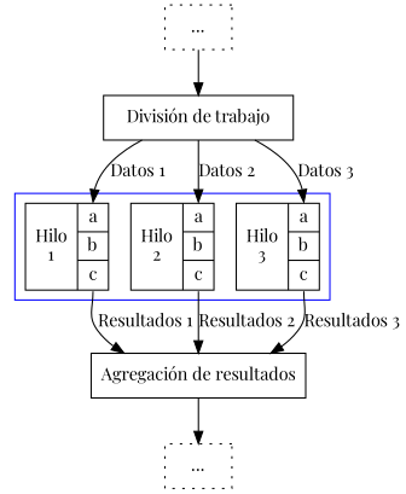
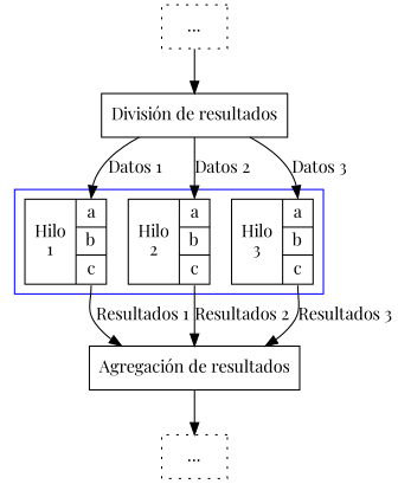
  digraph {
    fontname="Playfair Display"
    node [shape=box fontname="Playfair Display"]
    edge [fontname="Playfair Display"]
    n1 [label="Hilo\n1|{<a>a|<b>b|<c>c}" shape=record]
    n2 [label="Hilo\n2|{<a>a|<b>b|<c>c}" shape=record]
    n3 [label="Hilo\n3|{<a>a|<b>b|<c>c}" shape=record]
    n4 [label="..." style=dotted]
-   n5 [label="División de trabajo"]
+   n5 [label="División de resultados"]
    n6 [label="..." style=dotted]
    n7 [label="Agregación de resultados"]
    subgraph cluster_1 {
      color=blue
      n1
      n2
      n3
    }
    n1 -> n7 [label="Resultados 1" tailport=c]
    n2 -> n7 [label="Resultados 2" tailport=c]
    n3 -> n7 [label="Resultados 3" tailport=c]
    n4 -> n5
    n5 -> n1 [headport=a label="Datos 1"]
    n5 -> n2 [headport=a label="Datos 2"]
    n5 -> n3 [headport=a label="Datos 3"]
    n7 -> n6
  }
